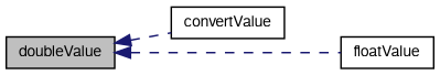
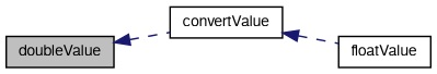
  digraph {
    rankdir=LR
    node [color=black fillcolor=white fontname=FreeSans fontsize=10 shape=record style=filled]
    edge [color=midnightblue dir=back fontname=FreeSans fontsize=10 labelfontname=FreeSans labelfontsize=10 style=dashed]
    n1 [fillcolor=grey75 fontcolor=black height=0.2 label=doubleValue width=0.4]
    n2 [height=0.2 label=convertValue width=0.4]
    n3 [height=0.2 label=floatValue width=0.4]
    n1 -> n2
-   n1 -> n3
+   n2 -> n3
  }
